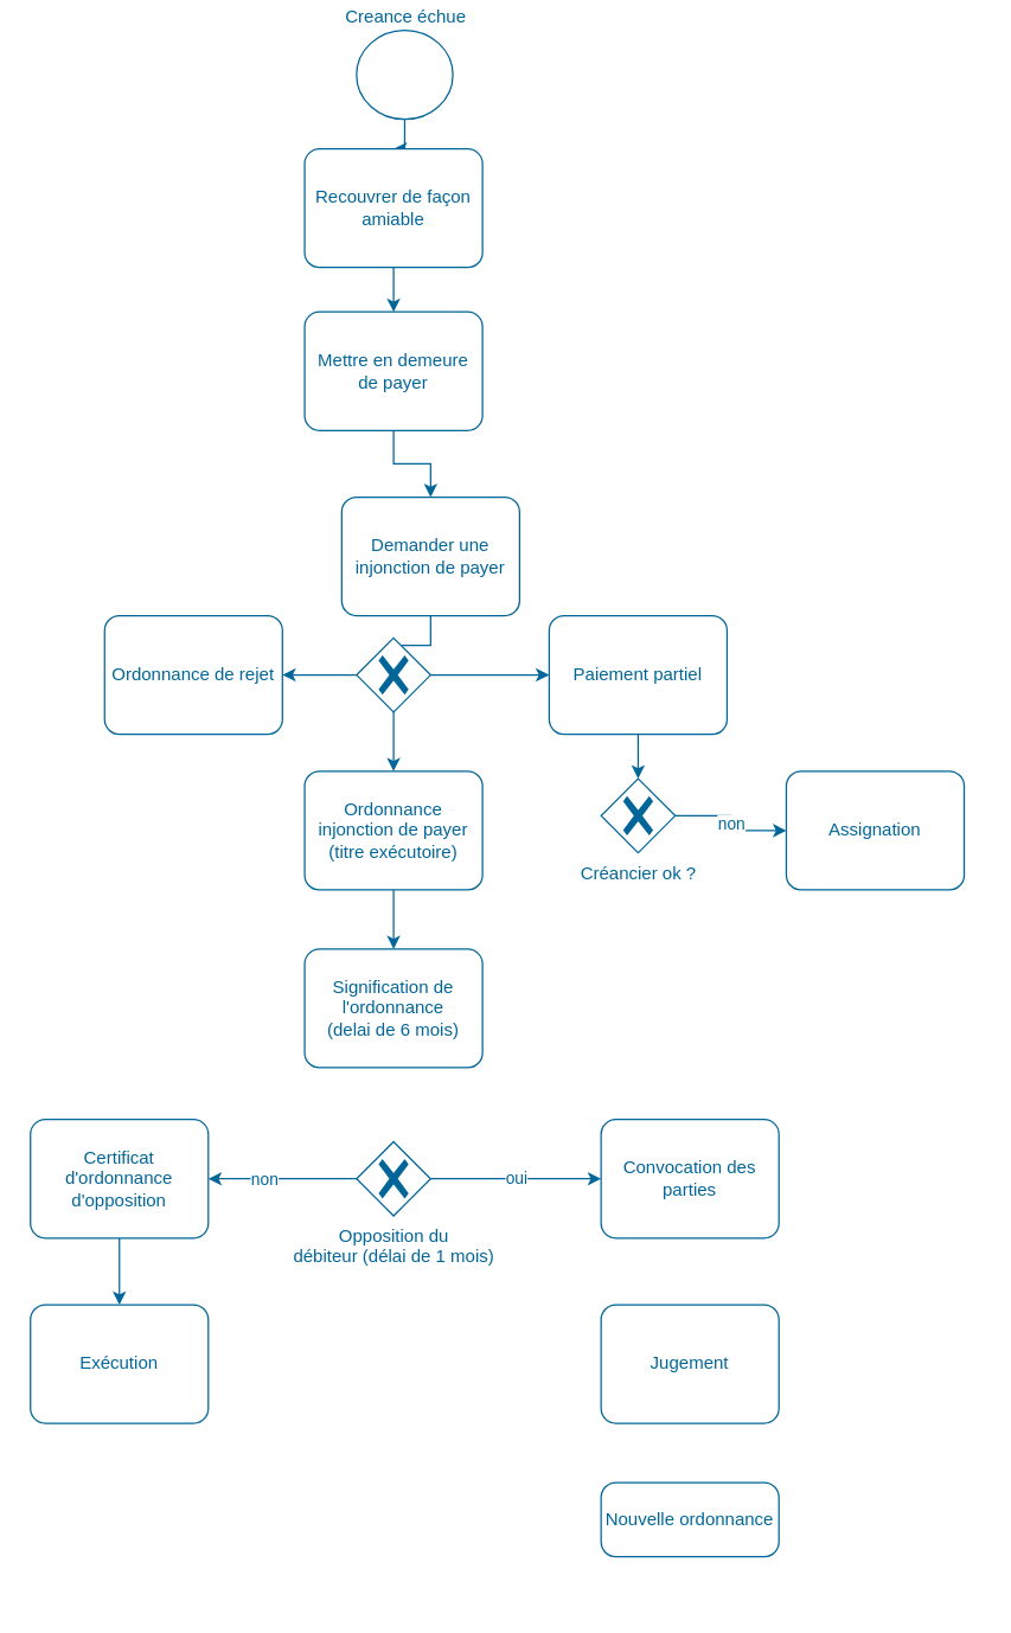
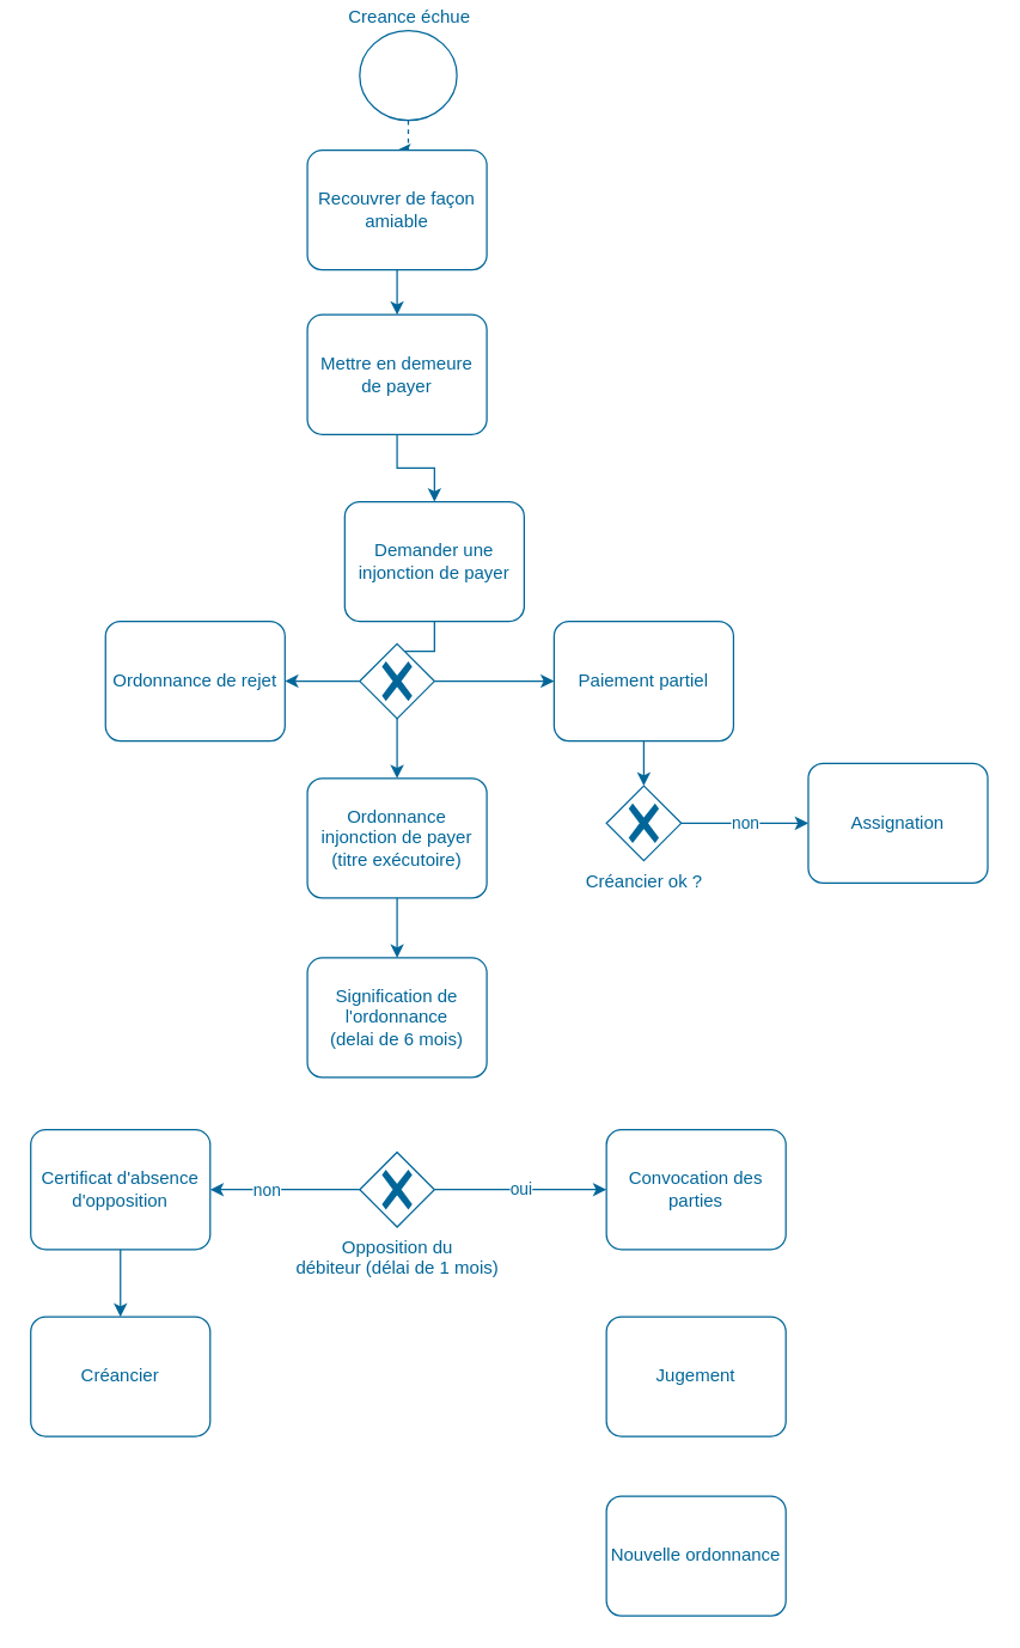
  <mxCell id="0" />
  <mxCell id="1" parent="0" />
- <mxCell id="2" style="edgeStyle=orthogonalEdgeStyle;rounded=0;orthogonalLoop=1;jettySize=auto;html=1;exitX=0.5;exitY=1;exitDx=0;exitDy=0;exitPerimeter=0;fontColor=#006699;strokeColor=#006699;" edge="1" parent="1" source="3" target="5"><mxGeometry relative="1" as="geometry" /></mxCell>
+ <mxCell id="2" style="edgeStyle=orthogonalEdgeStyle;rounded=0;orthogonalLoop=1;jettySize=auto;html=1;exitX=0.5;exitY=1;exitDx=0;exitDy=0;exitPerimeter=0;fontColor=#006699;strokeColor=#006699;dashed=1;" edge="1" parent="1" source="3" target="5"><mxGeometry relative="1" as="geometry" /></mxCell>
  <mxCell id="3" value="Creance échue" style="points=[[0.145,0.145,0],[0.5,0,0],[0.855,0.145,0],[1,0.5,0],[0.855,0.855,0],[0.5,1,0],[0.145,0.855,0],[0,0.5,0]];shape=mxgraph.bpmn.event;html=1;verticalLabelPosition=top;labelBackgroundColor=#ffffff;verticalAlign=bottom;align=center;perimeter=ellipsePerimeter;outlineConnect=0;aspect=fixed;outline=standard;symbol=general;strokeColor=#006699;fontColor=#006699;labelPosition=center;" vertex="1" parent="1"><mxGeometry x="240" y="20" width="65" height="60" as="geometry" /></mxCell>
  <mxCell id="4" style="edgeStyle=orthogonalEdgeStyle;rounded=0;orthogonalLoop=1;jettySize=auto;html=1;exitX=0.5;exitY=1;exitDx=0;exitDy=0;exitPerimeter=0;fontColor=#006699;strokeColor=#006699;" edge="1" parent="1" source="5" target="7"><mxGeometry relative="1" as="geometry" /></mxCell>
  <mxCell id="5" value="Recouvrer de façon amiable" style="points=[[0.25,0,0],[0.5,0,0],[0.75,0,0],[1,0.25,0],[1,0.5,0],[1,0.75,0],[0.75,1,0],[0.5,1,0],[0.25,1,0],[0,0.75,0],[0,0.5,0],[0,0.25,0]];shape=mxgraph.bpmn.task;whiteSpace=wrap;rectStyle=rounded;size=10;taskMarker=abstract;fontColor=#006699;strokeColor=#006699;" vertex="1" parent="1"><mxGeometry x="205" y="100" width="120" height="80" as="geometry" /></mxCell>
  <mxCell id="6" style="edgeStyle=orthogonalEdgeStyle;rounded=0;orthogonalLoop=1;jettySize=auto;html=1;exitX=0.5;exitY=1;exitDx=0;exitDy=0;exitPerimeter=0;entryX=0.5;entryY=0;entryDx=0;entryDy=0;entryPerimeter=0;fontColor=#006699;strokeColor=#006699;" edge="1" parent="1" source="7" target="9"><mxGeometry relative="1" as="geometry" /></mxCell>
  <mxCell id="7" value="Mettre en demeure de payer" style="points=[[0.25,0,0],[0.5,0,0],[0.75,0,0],[1,0.25,0],[1,0.5,0],[1,0.75,0],[0.75,1,0],[0.5,1,0],[0.25,1,0],[0,0.75,0],[0,0.5,0],[0,0.25,0]];shape=mxgraph.bpmn.task;whiteSpace=wrap;rectStyle=rounded;size=10;taskMarker=abstract;fontColor=#006699;strokeColor=#006699;" vertex="1" parent="1"><mxGeometry x="205" y="210" width="120" height="80" as="geometry" /></mxCell>
  <mxCell id="8" style="edgeStyle=orthogonalEdgeStyle;rounded=0;orthogonalLoop=1;jettySize=auto;html=1;exitX=0.5;exitY=1;exitDx=0;exitDy=0;exitPerimeter=0;fontColor=#006699;strokeColor=#006699;" edge="1" parent="1" source="9" target="13"><mxGeometry relative="1" as="geometry" /></mxCell>
  <mxCell id="9" value="Demander une injonction de payer" style="points=[[0.25,0,0],[0.5,0,0],[0.75,0,0],[1,0.25,0],[1,0.5,0],[1,0.75,0],[0.75,1,0],[0.5,1,0],[0.25,1,0],[0,0.75,0],[0,0.5,0],[0,0.25,0]];shape=mxgraph.bpmn.task;whiteSpace=wrap;rectStyle=rounded;size=10;taskMarker=abstract;fontColor=#006699;strokeColor=#006699;" vertex="1" parent="1"><mxGeometry x="230" y="335" width="120" height="80" as="geometry" /></mxCell>
  <mxCell id="10" style="edgeStyle=orthogonalEdgeStyle;rounded=0;orthogonalLoop=1;jettySize=auto;html=1;exitX=0;exitY=0.5;exitDx=0;exitDy=0;exitPerimeter=0;fontColor=#006699;strokeColor=#006699;" edge="1" parent="1" source="13" target="14"><mxGeometry relative="1" as="geometry" /></mxCell>
  <mxCell id="11" style="edgeStyle=orthogonalEdgeStyle;rounded=0;orthogonalLoop=1;jettySize=auto;html=1;exitX=1;exitY=0.5;exitDx=0;exitDy=0;exitPerimeter=0;fontColor=#006699;strokeColor=#006699;" edge="1" parent="1" source="13" target="16"><mxGeometry relative="1" as="geometry" /></mxCell>
  <mxCell id="12" style="edgeStyle=orthogonalEdgeStyle;rounded=0;orthogonalLoop=1;jettySize=auto;html=1;exitX=0.5;exitY=1;exitDx=0;exitDy=0;exitPerimeter=0;fontColor=#006699;strokeColor=#006699;" edge="1" parent="1" source="13" target="22"><mxGeometry relative="1" as="geometry" /></mxCell>
  <mxCell id="13" value="" style="points=[[0.25,0.25,0],[0.5,0,0],[0.75,0.25,0],[1,0.5,0],[0.75,0.75,0],[0.5,1,0],[0.25,0.75,0],[0,0.5,0]];shape=mxgraph.bpmn.gateway2;html=1;verticalLabelPosition=bottom;labelBackgroundColor=#ffffff;verticalAlign=top;align=center;perimeter=rhombusPerimeter;outlineConnect=0;outline=none;symbol=none;gwType=exclusive;fontColor=#006699;strokeColor=#006699;" vertex="1" parent="1"><mxGeometry x="240" y="430" width="50" height="50" as="geometry" /></mxCell>
  <mxCell id="14" value="Ordonnance de rejet" style="points=[[0.25,0,0],[0.5,0,0],[0.75,0,0],[1,0.25,0],[1,0.5,0],[1,0.75,0],[0.75,1,0],[0.5,1,0],[0.25,1,0],[0,0.75,0],[0,0.5,0],[0,0.25,0]];shape=mxgraph.bpmn.task;whiteSpace=wrap;rectStyle=rounded;size=10;taskMarker=abstract;fontColor=#006699;strokeColor=#006699;" vertex="1" parent="1"><mxGeometry x="70" y="415" width="120" height="80" as="geometry" /></mxCell>
  <mxCell id="15" style="edgeStyle=orthogonalEdgeStyle;rounded=0;orthogonalLoop=1;jettySize=auto;html=1;exitX=0.5;exitY=1;exitDx=0;exitDy=0;exitPerimeter=0;fontColor=#006699;strokeColor=#006699;" edge="1" parent="1" source="16" target="19"><mxGeometry relative="1" as="geometry" /></mxCell>
  <mxCell id="16" value="Paiement partiel" style="points=[[0.25,0,0],[0.5,0,0],[0.75,0,0],[1,0.25,0],[1,0.5,0],[1,0.75,0],[0.75,1,0],[0.5,1,0],[0.25,1,0],[0,0.75,0],[0,0.5,0],[0,0.25,0]];shape=mxgraph.bpmn.task;whiteSpace=wrap;rectStyle=rounded;size=10;taskMarker=abstract;fontColor=#006699;strokeColor=#006699;" vertex="1" parent="1"><mxGeometry x="370" y="415" width="120" height="80" as="geometry" /></mxCell>
  <mxCell id="17" value="Signification de l'ordonnance&#10;(delai de 6 mois)" style="points=[[0.25,0,0],[0.5,0,0],[0.75,0,0],[1,0.25,0],[1,0.5,0],[1,0.75,0],[0.75,1,0],[0.5,1,0],[0.25,1,0],[0,0.75,0],[0,0.5,0],[0,0.25,0]];shape=mxgraph.bpmn.task;whiteSpace=wrap;rectStyle=rounded;size=10;taskMarker=abstract;fontColor=#006699;strokeColor=#006699;" vertex="1" parent="1"><mxGeometry x="205" y="640" width="120" height="80" as="geometry" /></mxCell>
  <mxCell id="18" value="non" style="edgeStyle=orthogonalEdgeStyle;rounded=0;orthogonalLoop=1;jettySize=auto;html=1;exitX=1;exitY=0.5;exitDx=0;exitDy=0;exitPerimeter=0;fontColor=#006699;strokeColor=#006699;" edge="1" parent="1" source="19" target="20"><mxGeometry relative="1" as="geometry" /></mxCell>
  <mxCell id="19" value="Créancier ok ?" style="points=[[0.25,0.25,0],[0.5,0,0],[0.75,0.25,0],[1,0.5,0],[0.75,0.75,0],[0.5,1,0],[0.25,0.75,0],[0,0.5,0]];shape=mxgraph.bpmn.gateway2;html=1;verticalLabelPosition=bottom;labelBackgroundColor=#ffffff;verticalAlign=top;align=center;perimeter=rhombusPerimeter;outlineConnect=0;outline=none;symbol=none;gwType=exclusive;fontColor=#006699;strokeColor=#006699;" vertex="1" parent="1"><mxGeometry x="405" y="525" width="50" height="50" as="geometry" /></mxCell>
- <mxCell id="20" value="Assignation" style="points=[[0.25,0,0],[0.5,0,0],[0.75,0,0],[1,0.25,0],[1,0.5,0],[1,0.75,0],[0.75,1,0],[0.5,1,0],[0.25,1,0],[0,0.75,0],[0,0.5,0],[0,0.25,0]];shape=mxgraph.bpmn.task;whiteSpace=wrap;rectStyle=rounded;size=10;taskMarker=abstract;fontColor=#006699;strokeColor=#006699;" vertex="1" parent="1"><mxGeometry x="530" y="520" width="120" height="80" as="geometry" /></mxCell>
+ <mxCell id="20" value="Assignation" style="points=[[0.25,0,0],[0.5,0,0],[0.75,0,0],[1,0.25,0],[1,0.5,0],[1,0.75,0],[0.75,1,0],[0.5,1,0],[0.25,1,0],[0,0.75,0],[0,0.5,0],[0,0.25,0]];shape=mxgraph.bpmn.task;whiteSpace=wrap;rectStyle=rounded;size=10;taskMarker=abstract;fontColor=#006699;strokeColor=#006699;" vertex="1" parent="1"><mxGeometry x="540" y="510" width="120" height="80" as="geometry" /></mxCell>
  <mxCell id="21" style="edgeStyle=orthogonalEdgeStyle;rounded=0;orthogonalLoop=1;jettySize=auto;html=1;exitX=0.5;exitY=1;exitDx=0;exitDy=0;exitPerimeter=0;fontColor=#006699;strokeColor=#006699;" edge="1" parent="1" source="22" target="17"><mxGeometry relative="1" as="geometry" /></mxCell>
  <mxCell id="22" value="Ordonnance injonction de payer (titre exécutoire)" style="points=[[0.25,0,0],[0.5,0,0],[0.75,0,0],[1,0.25,0],[1,0.5,0],[1,0.75,0],[0.75,1,0],[0.5,1,0],[0.25,1,0],[0,0.75,0],[0,0.5,0],[0,0.25,0]];shape=mxgraph.bpmn.task;whiteSpace=wrap;rectStyle=rounded;size=10;taskMarker=abstract;fontColor=#006699;strokeColor=#006699;" vertex="1" parent="1"><mxGeometry x="205" y="520" width="120" height="80" as="geometry" /></mxCell>
  <mxCell id="23" value="oui" style="edgeStyle=orthogonalEdgeStyle;rounded=0;orthogonalLoop=1;jettySize=auto;html=1;exitX=1;exitY=0.5;exitDx=0;exitDy=0;exitPerimeter=0;fontColor=#006699;strokeColor=#006699;" edge="1" parent="1" source="26" target="27"><mxGeometry relative="1" as="geometry" /></mxCell>
  <mxCell id="24" style="edgeStyle=orthogonalEdgeStyle;rounded=0;orthogonalLoop=1;jettySize=auto;html=1;fontColor=#006699;strokeColor=#006699;" edge="1" parent="1" source="26" target="31"><mxGeometry relative="1" as="geometry" /></mxCell>
  <mxCell id="25" value="non" style="edgeLabel;html=1;align=center;verticalAlign=middle;resizable=0;points=[];fontColor=#006699;" vertex="1" connectable="0" parent="24"><mxGeometry x="0.269" relative="1" as="geometry"><mxPoint as="offset" /></mxGeometry></mxCell>
  <mxCell id="26" value="Opposition du&lt;br&gt;débiteur (délai de 1 mois)" style="points=[[0.25,0.25,0],[0.5,0,0],[0.75,0.25,0],[1,0.5,0],[0.75,0.75,0],[0.5,1,0],[0.25,0.75,0],[0,0.5,0]];shape=mxgraph.bpmn.gateway2;html=1;verticalLabelPosition=bottom;labelBackgroundColor=#ffffff;verticalAlign=top;align=center;perimeter=rhombusPerimeter;outlineConnect=0;outline=none;symbol=none;gwType=exclusive;fontColor=#006699;strokeColor=#006699;" vertex="1" parent="1"><mxGeometry x="240" y="770" width="50" height="50" as="geometry" /></mxCell>
  <mxCell id="27" value="Convocation des parties" style="points=[[0.25,0,0],[0.5,0,0],[0.75,0,0],[1,0.25,0],[1,0.5,0],[1,0.75,0],[0.75,1,0],[0.5,1,0],[0.25,1,0],[0,0.75,0],[0,0.5,0],[0,0.25,0]];shape=mxgraph.bpmn.task;whiteSpace=wrap;rectStyle=rounded;size=10;taskMarker=abstract;fontColor=#006699;strokeColor=#006699;" vertex="1" parent="1"><mxGeometry x="405" y="755" width="120" height="80" as="geometry" /></mxCell>
  <mxCell id="28" value="Jugement" style="points=[[0.25,0,0],[0.5,0,0],[0.75,0,0],[1,0.25,0],[1,0.5,0],[1,0.75,0],[0.75,1,0],[0.5,1,0],[0.25,1,0],[0,0.75,0],[0,0.5,0],[0,0.25,0]];shape=mxgraph.bpmn.task;whiteSpace=wrap;rectStyle=rounded;size=10;taskMarker=abstract;fontColor=#006699;strokeColor=#006699;" vertex="1" parent="1"><mxGeometry x="405" y="880" width="120" height="80" as="geometry" /></mxCell>
- <mxCell id="29" value="Nouvelle ordonnance" style="points=[[0.25,0,0],[0.5,0,0],[0.75,0,0],[1,0.25,0],[1,0.5,0],[1,0.75,0],[0.75,1,0],[0.5,1,0],[0.25,1,0],[0,0.75,0],[0,0.5,0],[0,0.25,0]];shape=mxgraph.bpmn.task;whiteSpace=wrap;rectStyle=rounded;size=10;taskMarker=abstract;fontColor=#006699;strokeColor=#006699;" vertex="1" parent="1"><mxGeometry x="405" y="1000" width="120" height="50" as="geometry" /></mxCell>
+ <mxCell id="29" value="Nouvelle ordonnance" style="points=[[0.25,0,0],[0.5,0,0],[0.75,0,0],[1,0.25,0],[1,0.5,0],[1,0.75,0],[0.75,1,0],[0.5,1,0],[0.25,1,0],[0,0.75,0],[0,0.5,0],[0,0.25,0]];shape=mxgraph.bpmn.task;whiteSpace=wrap;rectStyle=rounded;size=10;taskMarker=abstract;fontColor=#006699;strokeColor=#006699;" vertex="1" parent="1"><mxGeometry x="405" y="1000" width="120" height="80" as="geometry" /></mxCell>
  <mxCell id="30" style="edgeStyle=orthogonalEdgeStyle;rounded=0;orthogonalLoop=1;jettySize=auto;html=1;exitX=0.5;exitY=1;exitDx=0;exitDy=0;exitPerimeter=0;fontColor=#006699;strokeColor=#006699;" edge="1" parent="1" source="31" target="32"><mxGeometry relative="1" as="geometry" /></mxCell>
- <mxCell id="31" value="Certificat d'ordonnance d'opposition" style="points=[[0.25,0,0],[0.5,0,0],[0.75,0,0],[1,0.25,0],[1,0.5,0],[1,0.75,0],[0.75,1,0],[0.5,1,0],[0.25,1,0],[0,0.75,0],[0,0.5,0],[0,0.25,0]];shape=mxgraph.bpmn.task;whiteSpace=wrap;rectStyle=rounded;size=10;taskMarker=abstract;fontColor=#006699;strokeColor=#006699;" vertex="1" parent="1"><mxGeometry x="20" y="755" width="120" height="80" as="geometry" /></mxCell>
- <mxCell id="32" value="Exécution" style="points=[[0.25,0,0],[0.5,0,0],[0.75,0,0],[1,0.25,0],[1,0.5,0],[1,0.75,0],[0.75,1,0],[0.5,1,0],[0.25,1,0],[0,0.75,0],[0,0.5,0],[0,0.25,0]];shape=mxgraph.bpmn.task;whiteSpace=wrap;rectStyle=rounded;size=10;taskMarker=abstract;fontColor=#006699;strokeColor=#006699;" vertex="1" parent="1"><mxGeometry x="20" y="880" width="120" height="80" as="geometry" /></mxCell>
+ <mxCell id="31" value="Certificat d'absence d'opposition" style="points=[[0.25,0,0],[0.5,0,0],[0.75,0,0],[1,0.25,0],[1,0.5,0],[1,0.75,0],[0.75,1,0],[0.5,1,0],[0.25,1,0],[0,0.75,0],[0,0.5,0],[0,0.25,0]];shape=mxgraph.bpmn.task;whiteSpace=wrap;rectStyle=rounded;size=10;taskMarker=abstract;fontColor=#006699;strokeColor=#006699;" vertex="1" parent="1"><mxGeometry x="20" y="755" width="120" height="80" as="geometry" /></mxCell>
+ <mxCell id="32" value="Créancier" style="points=[[0.25,0,0],[0.5,0,0],[0.75,0,0],[1,0.25,0],[1,0.5,0],[1,0.75,0],[0.75,1,0],[0.5,1,0],[0.25,1,0],[0,0.75,0],[0,0.5,0],[0,0.25,0]];shape=mxgraph.bpmn.task;whiteSpace=wrap;rectStyle=rounded;size=10;taskMarker=abstract;fontColor=#006699;strokeColor=#006699;" vertex="1" parent="1"><mxGeometry x="20" y="880" width="120" height="80" as="geometry" /></mxCell>
